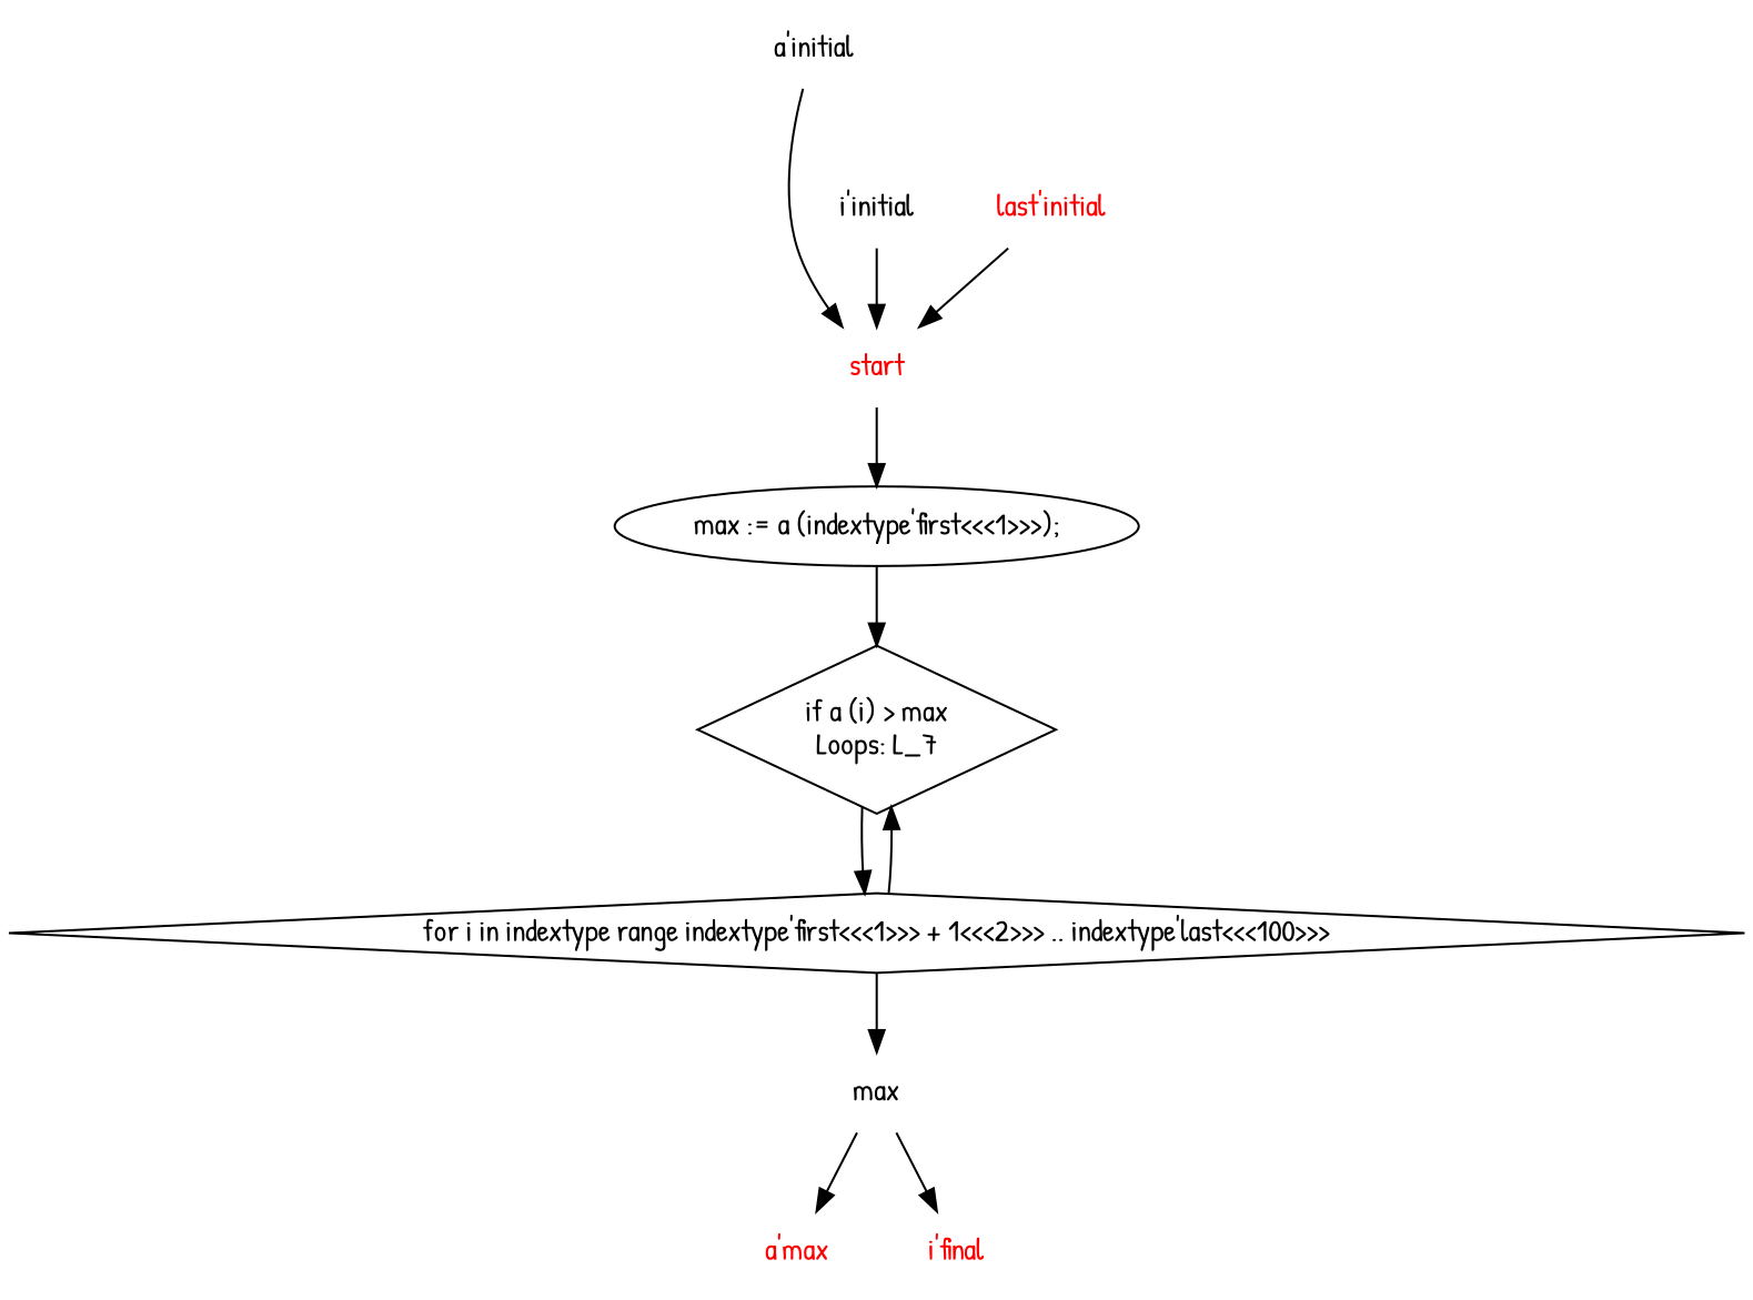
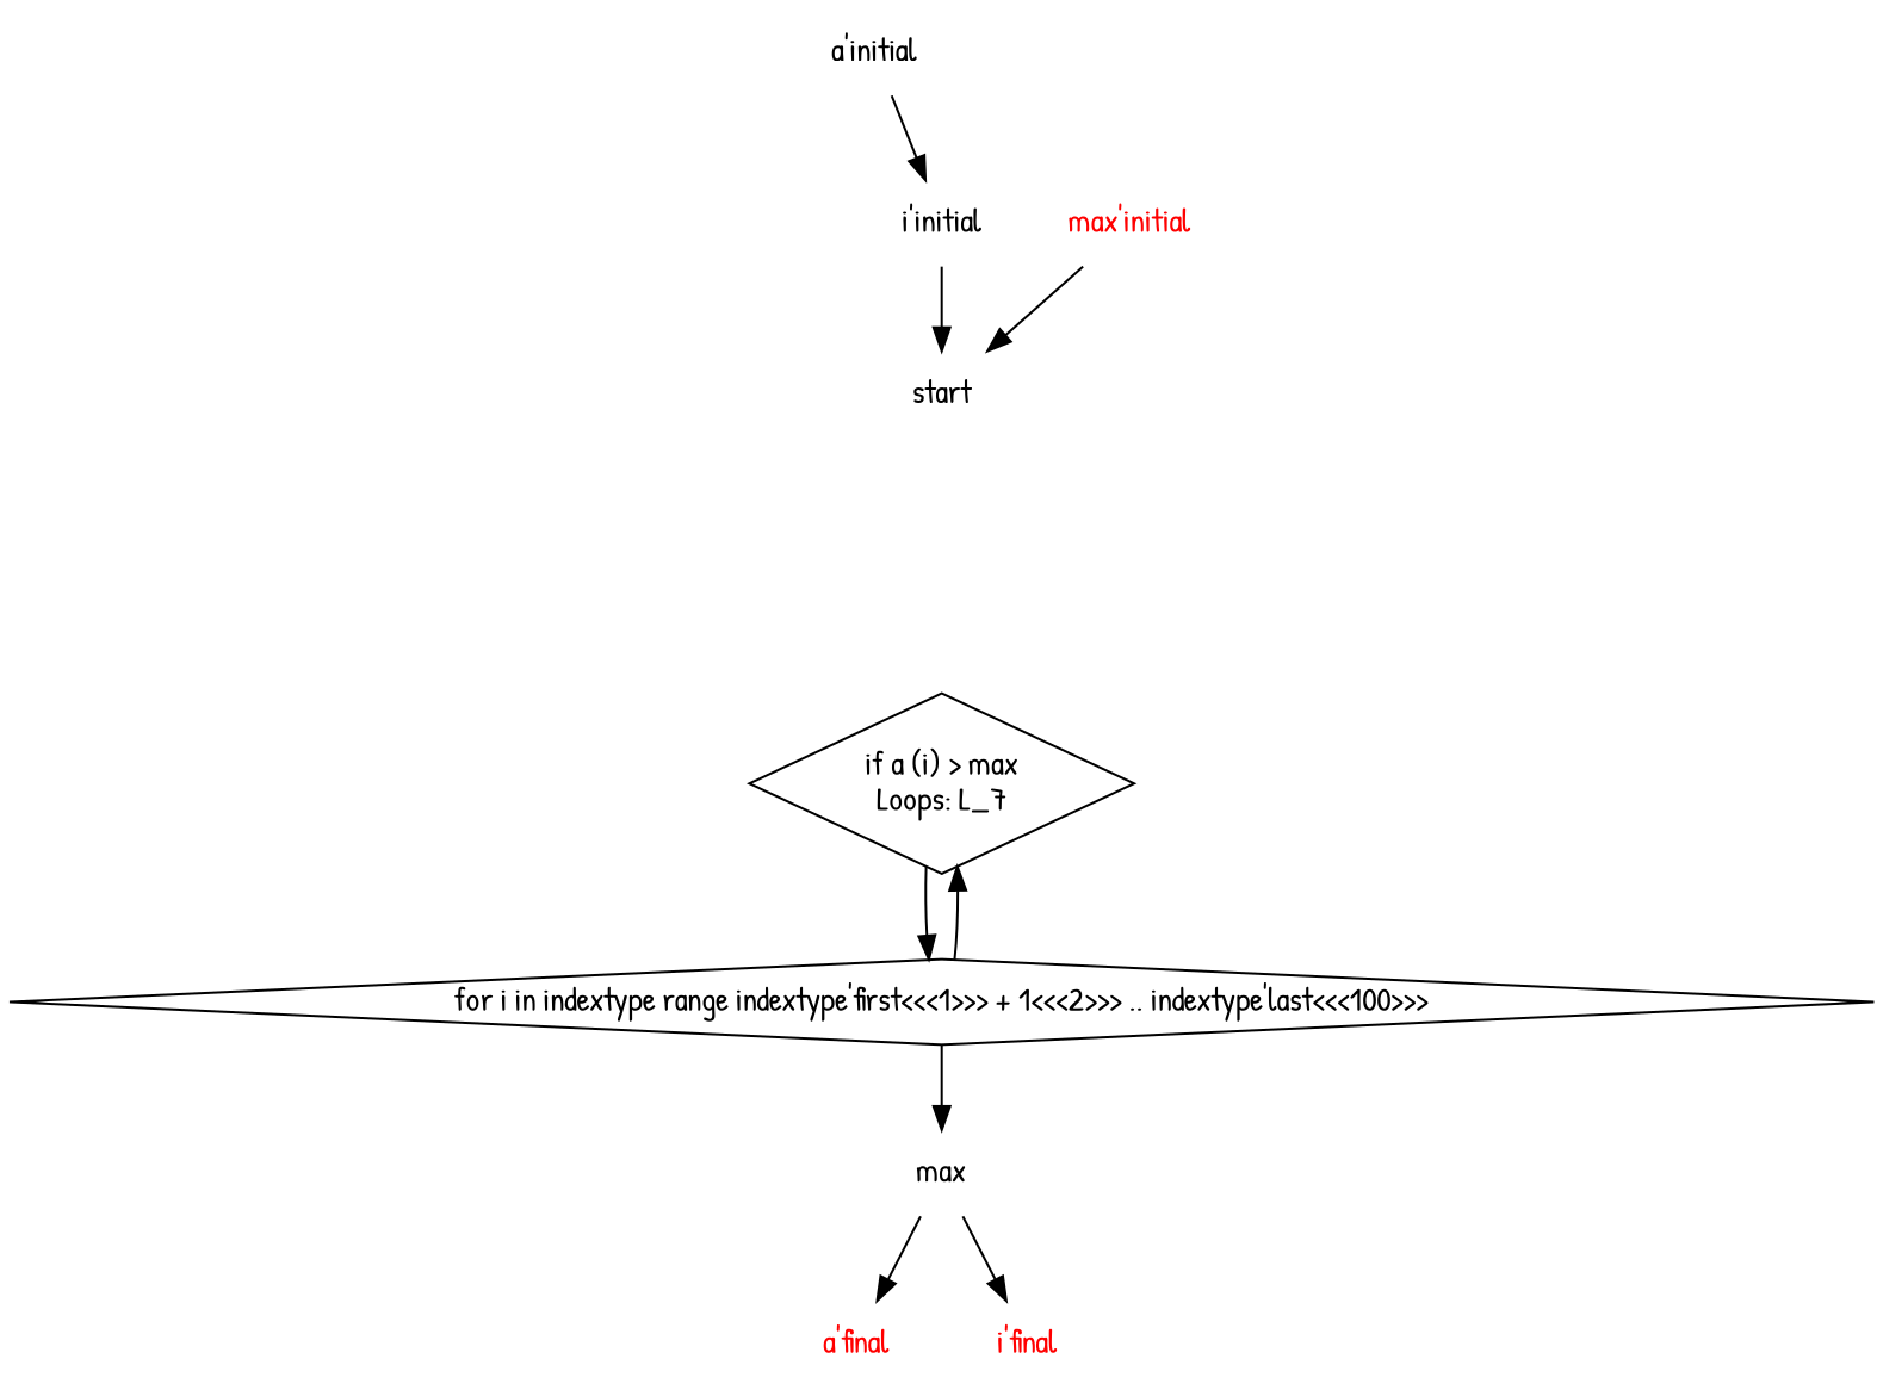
  digraph {
    fontname="Patrick Hand"
    splines=True
    node [fontname="Patrick Hand" shape=plaintext]
    edge [arrowType=normal fontname="Patrick Hand"]
-   n1 [label=start fontcolor=red]
-   n2 [label="max := a (indextype'first<<<1>>>);" shape=""]
+   n1 [label=start]
    n3 [label="if a (i) > max\nLoops:&nbsp;L_7" shape=diamond]
    n4 [label=max]
-   n5 [fontcolor=red label="a'max"]
+   n5 [fontcolor=red label="a'final"]
    n6 [fontcolor=red label="i'final"]
    n7 [label="a'initial"]
-   n8 [fontcolor=red label="last'initial"]
+   n8 [fontcolor=red label="max'initial"]
    n9 [label="for i in indextype range indextype'first<<<1>>> + 1<<<2>>> .. indextype'last<<<100>>>" shape=diamond]
    n10 [label="i'initial"]
-   n1 -> n2
-   n2 -> n3
    n3 -> n9
    n4 -> n5
    n4 -> n6
-   n7 -> n1
+   n7 -> n10
    n8 -> n1
    n9 -> n3
    n9 -> n4
    n10 -> n1
  }
